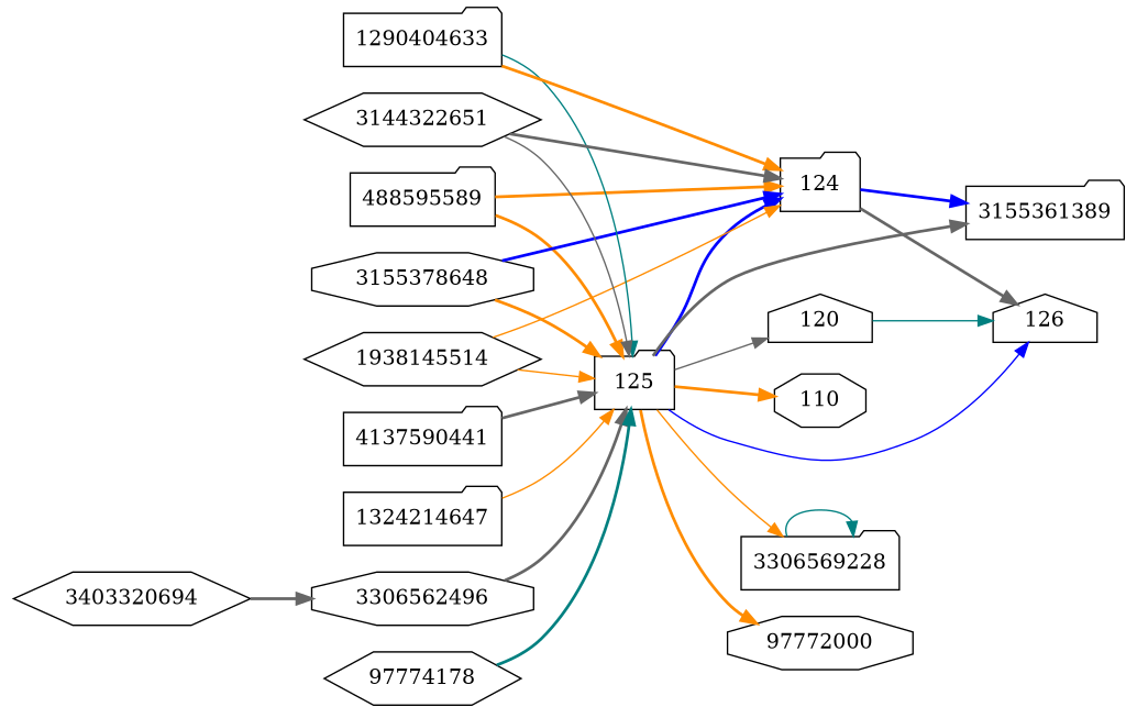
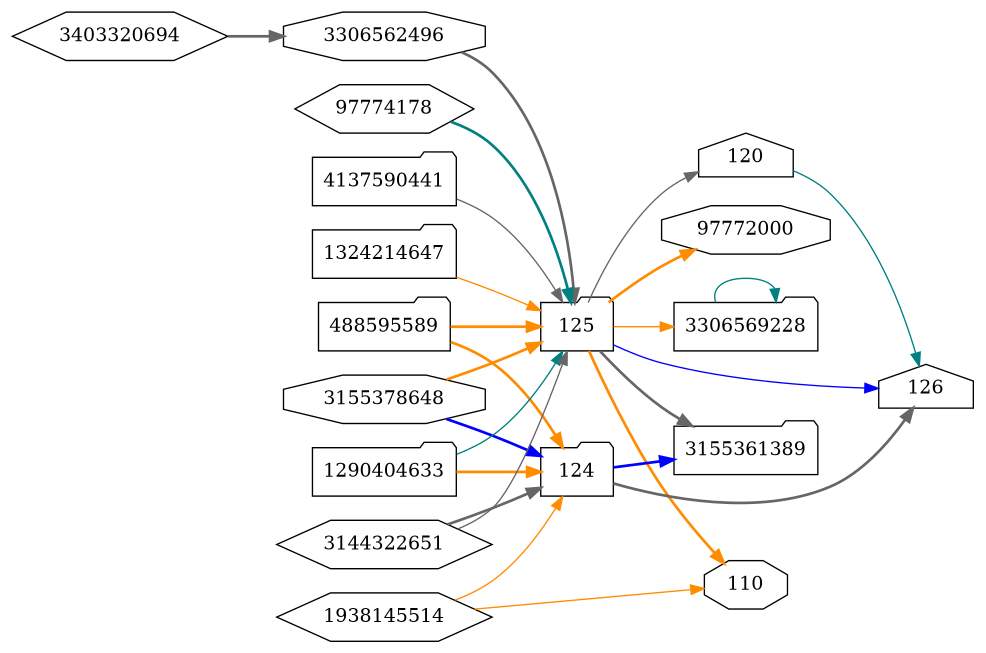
  digraph {
    rankdir=LR
    node [shape=folder]
    edge [color=darkorange style=bold]
    3306562496 [shape=octagon]
    125
    124
    3306569228
    120 [shape=house]
    126 [shape=house]
    3155361389
    97772000 [shape=octagon]
    110 [shape=octagon]
    97774178 [shape=hexagon]
    488595589
    3155378648 [shape=octagon]
    4137590441
    1938145514 [shape=hexagon]
    3403320694 [shape=hexagon]
    1324214647
    1290404633
    3144322651 [shape=hexagon]
    3306562496 -> 125 [color=gray40]
-   125 -> 124 [color=blue]
    125 -> 3306569228 [style=solid]
    125 -> 120 [color=gray40 style=solid]
    125 -> 126 [color=blue style=solid]
    125 -> 3155361389 [color=gray40]
    125 -> 97772000
    125 -> 110
    124 -> 126 [color=gray40]
    124 -> 3155361389 [color=blue]
    3306569228 -> 3306569228 [color=teal style=solid]
    120 -> 126 [color=teal style=solid]
    97774178 -> 125 [color=teal]
    488595589 -> 125
    488595589 -> 124
    3155378648 -> 125
    3155378648 -> 124 [color=blue]
-   4137590441 -> 125 [color=gray40]
-   1938145514 -> 125 [style=solid]
+   4137590441 -> 125 [color=gray40 style=solid]
+   1938145514 -> 110 [style=solid]
    1938145514 -> 124 [style=solid]
    3403320694 -> 3306562496 [color=gray40]
    1324214647 -> 125 [style=solid]
    1290404633 -> 125 [color=teal style=solid]
    1290404633 -> 124
    3144322651 -> 125 [color=gray40 style=solid]
    3144322651 -> 124 [color=gray40]
  }
